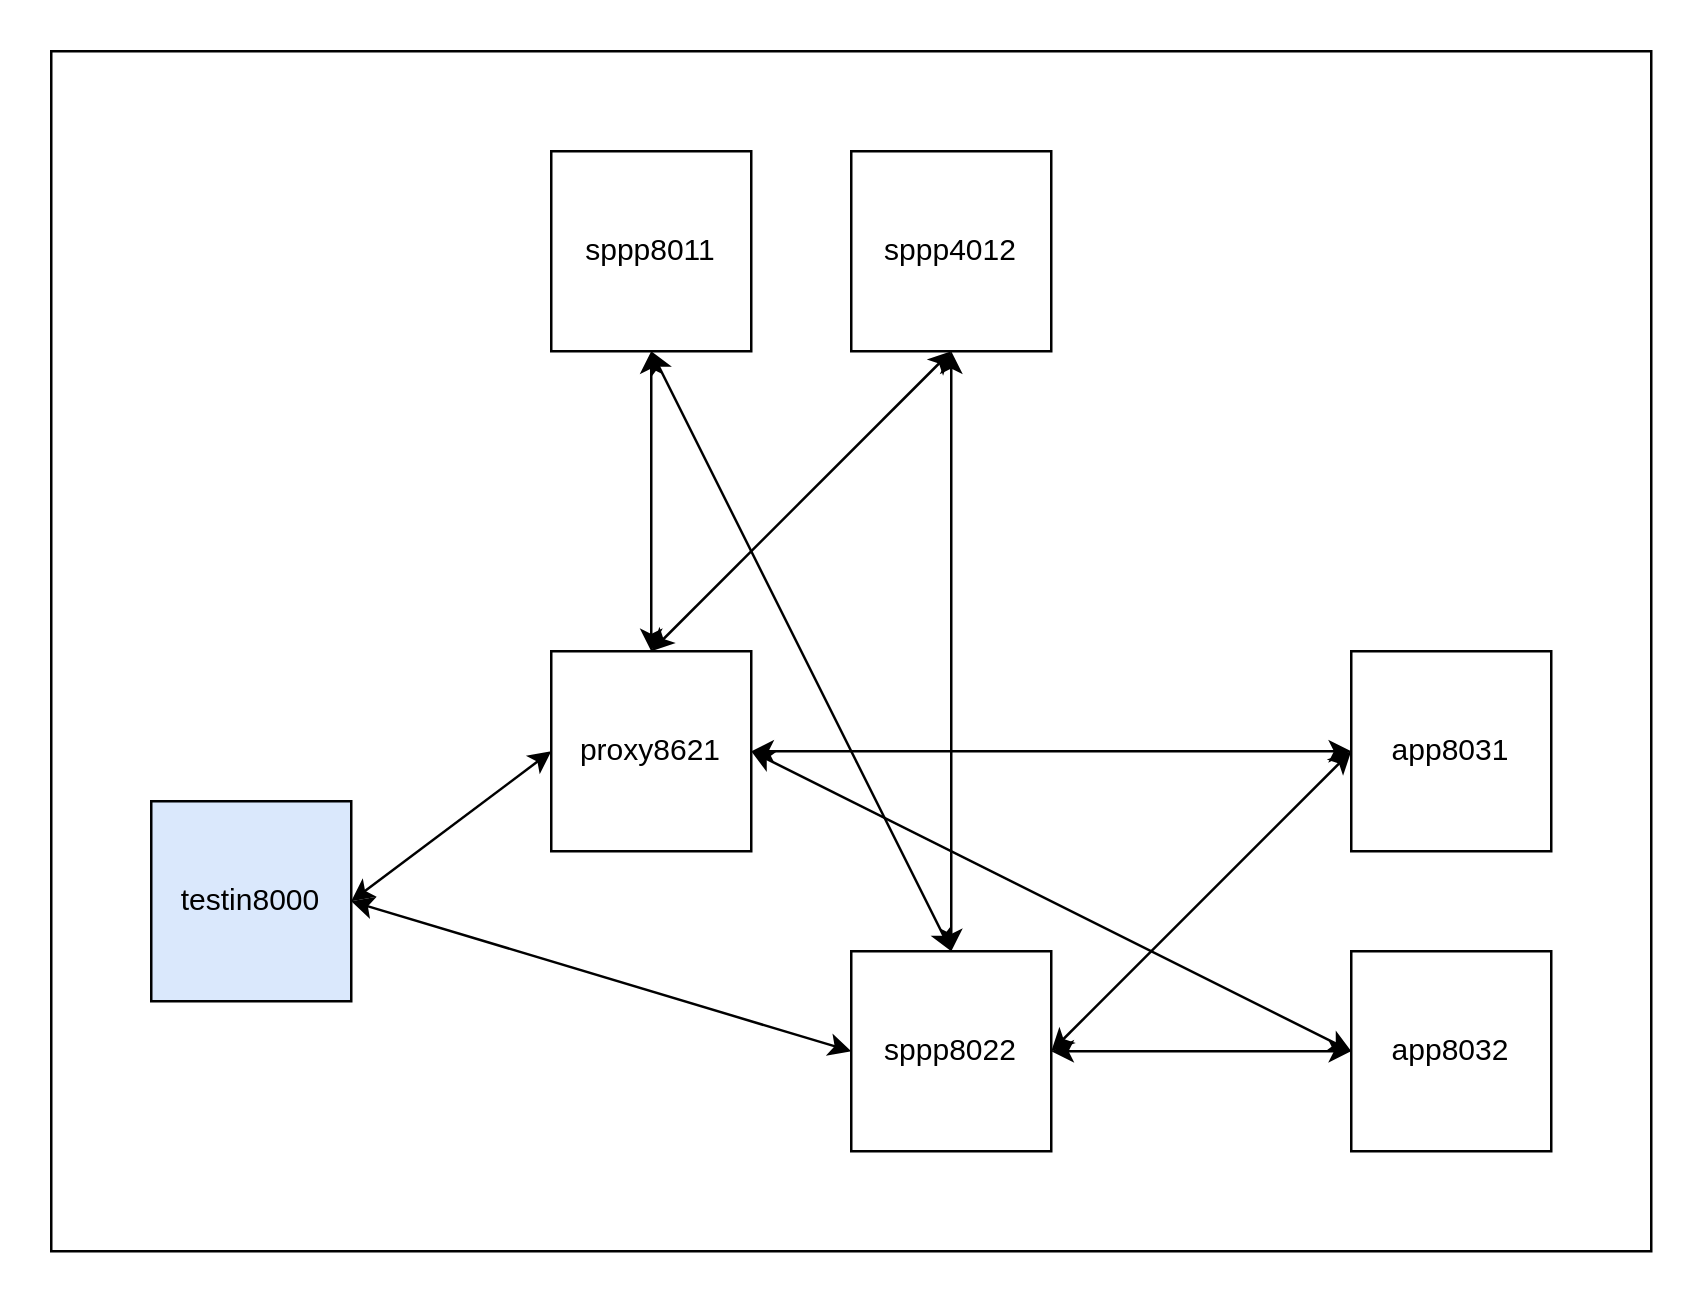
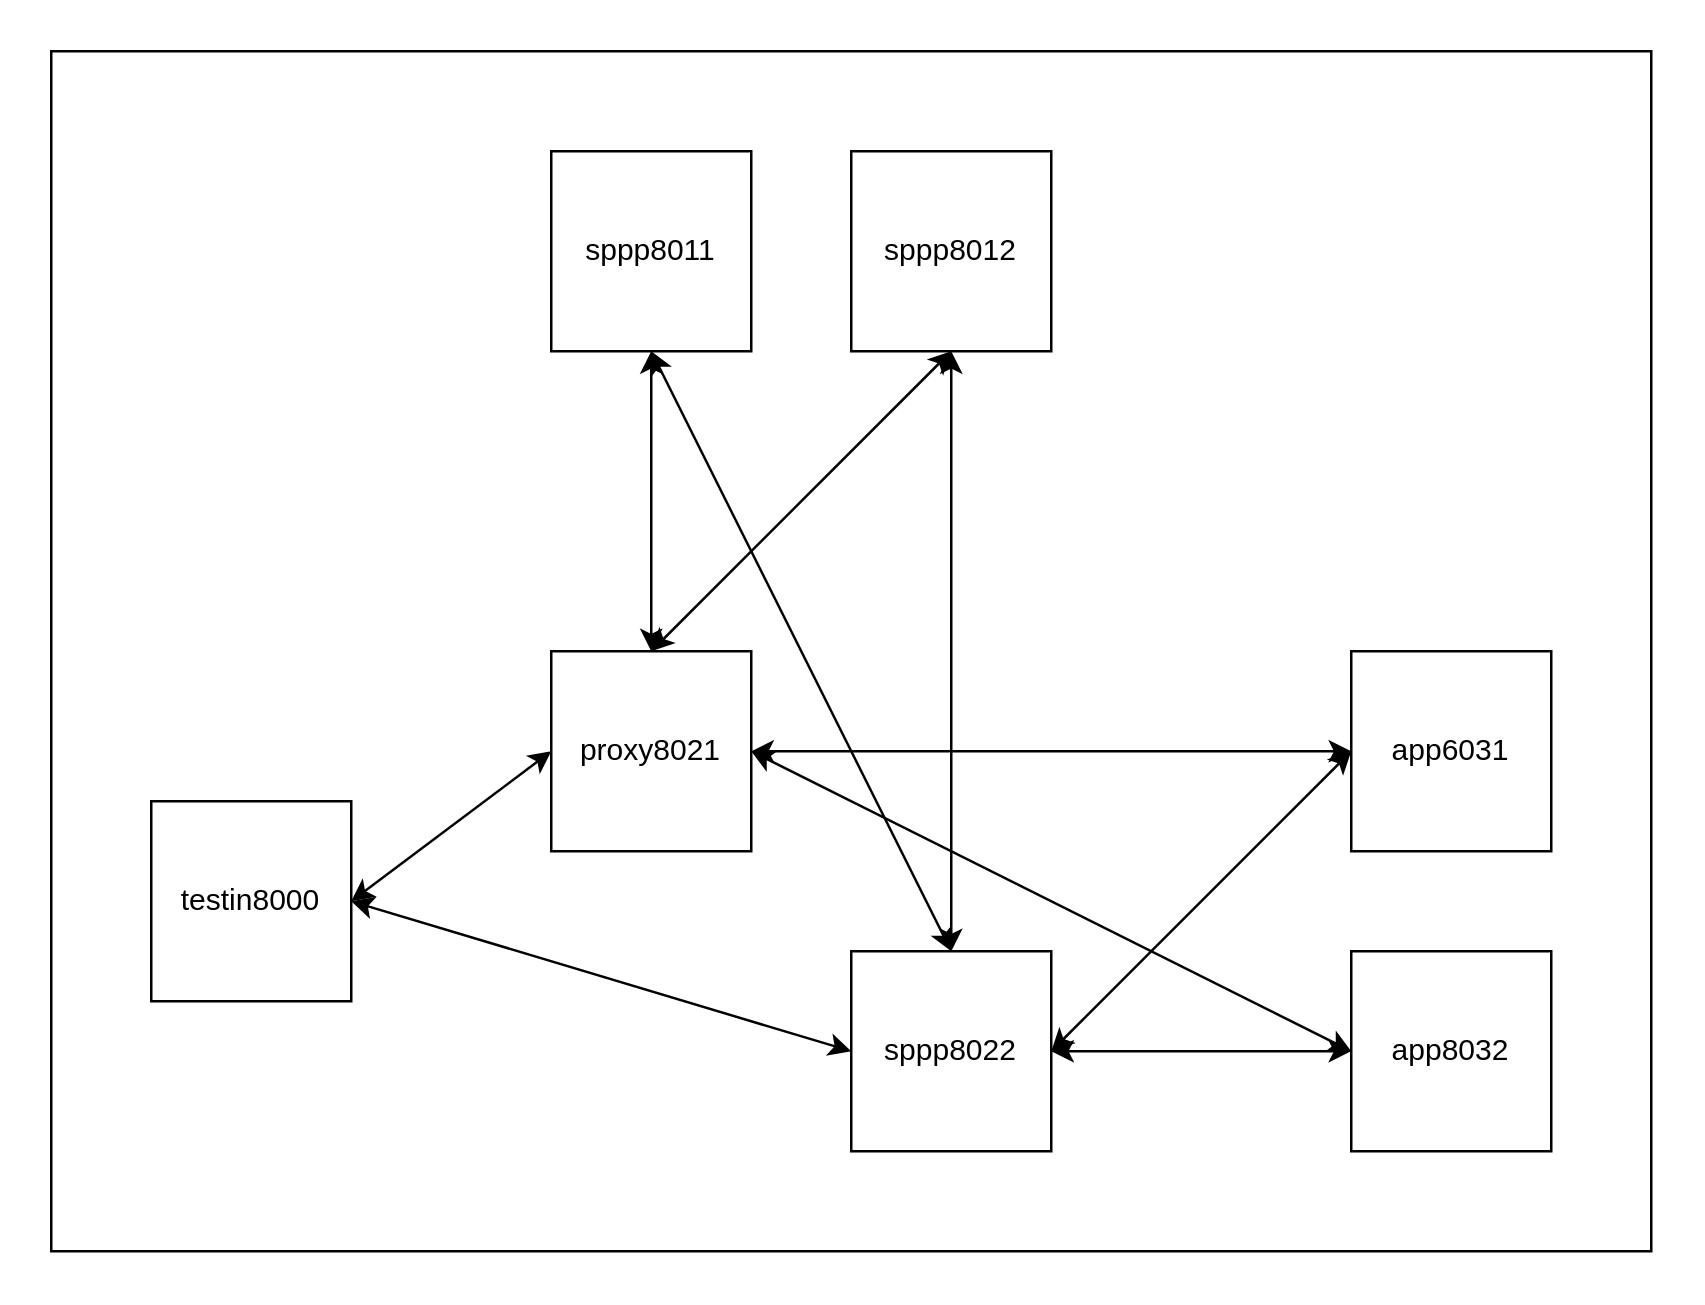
  <mxCell id="0" style=";html=1;" />
  <mxCell id="1" style=";html=1;" parent="0" />
  <mxCell id="2" value="" style="whiteSpace=wrap;html=1;" parent="1" vertex="1"><mxGeometry x="20" y="20" width="640" height="480" as="geometry" /></mxCell>
  <mxCell id="3" value="sppp8011" style="rounded=0;whiteSpace=wrap;html=1;" parent="1" vertex="1"><mxGeometry x="220" y="60" width="80" height="80" as="geometry" /></mxCell>
- <mxCell id="4" value="testin8000" style="rounded=0;whiteSpace=wrap;html=1;fillColor=#dae8fc;" parent="1" vertex="1"><mxGeometry x="60" y="320" width="80" height="80" as="geometry" /></mxCell>
- <mxCell id="5" value="app8031" style="rounded=0;whiteSpace=wrap;html=1;" parent="1" vertex="1"><mxGeometry x="540" y="260" width="80" height="80" as="geometry" /></mxCell>
- <mxCell id="6" value="proxy8621" style="rounded=0;whiteSpace=wrap;html=1;" parent="1" vertex="1"><mxGeometry x="220" y="260" width="80" height="80" as="geometry" /></mxCell>
- <mxCell id="7" value="sppp4012" style="rounded=0;whiteSpace=wrap;html=1;" parent="1" vertex="1"><mxGeometry x="340" y="60" width="80" height="80" as="geometry" /></mxCell>
+ <mxCell id="4" value="testin8000" style="rounded=0;whiteSpace=wrap;html=1;" parent="1" vertex="1"><mxGeometry x="60" y="320" width="80" height="80" as="geometry" /></mxCell>
+ <mxCell id="5" value="app6031" style="rounded=0;whiteSpace=wrap;html=1;" parent="1" vertex="1"><mxGeometry x="540" y="260" width="80" height="80" as="geometry" /></mxCell>
+ <mxCell id="6" value="proxy8021" style="rounded=0;whiteSpace=wrap;html=1;" parent="1" vertex="1"><mxGeometry x="220" y="260" width="80" height="80" as="geometry" /></mxCell>
+ <mxCell id="7" value="sppp8012" style="rounded=0;whiteSpace=wrap;html=1;" parent="1" vertex="1"><mxGeometry x="340" y="60" width="80" height="80" as="geometry" /></mxCell>
  <mxCell id="8" value="sppp8022" style="rounded=0;whiteSpace=wrap;html=1;" parent="1" vertex="1"><mxGeometry x="340" y="380" width="80" height="80" as="geometry" /></mxCell>
  <mxCell id="9" value="" style="endArrow=classic;startArrow=classic;html=1;exitX=1;exitY=0.5;exitDx=0;exitDy=0;entryX=0;entryY=0.5;entryDx=0;entryDy=0;" parent="1" source="4" target="6" edge="1"><mxGeometry width="50" height="50" relative="1" as="geometry"><mxPoint x="310" y="320" as="sourcePoint" /><mxPoint x="360" y="270" as="targetPoint" /></mxGeometry></mxCell>
  <mxCell id="10" value="" style="endArrow=classic;startArrow=classic;html=1;exitX=1;exitY=0.5;exitDx=0;exitDy=0;entryX=0;entryY=0.5;entryDx=0;entryDy=0;" parent="1" source="4" target="8" edge="1"><mxGeometry width="50" height="50" relative="1" as="geometry"><mxPoint x="150" y="220" as="sourcePoint" /><mxPoint x="230" y="190" as="targetPoint" /></mxGeometry></mxCell>
  <mxCell id="11" value="app8032" style="rounded=0;whiteSpace=wrap;html=1;" parent="1" vertex="1"><mxGeometry x="540" y="380" width="80" height="80" as="geometry" /></mxCell>
  <mxCell id="12" value="" style="endArrow=classic;startArrow=classic;html=1;entryX=0.5;entryY=1;entryDx=0;entryDy=0;exitX=0.5;exitY=0;exitDx=0;exitDy=0;" parent="1" source="8" target="3" edge="1"><mxGeometry width="50" height="50" relative="1" as="geometry"><mxPoint x="310" y="320" as="sourcePoint" /><mxPoint x="360" y="270" as="targetPoint" /></mxGeometry></mxCell>
  <mxCell id="13" value="" style="endArrow=classic;startArrow=classic;html=1;entryX=0.5;entryY=1;entryDx=0;entryDy=0;exitX=0.5;exitY=0;exitDx=0;exitDy=0;" parent="1" source="8" target="7" edge="1"><mxGeometry width="50" height="50" relative="1" as="geometry"><mxPoint x="390" y="270" as="sourcePoint" /><mxPoint x="350" y="110" as="targetPoint" /></mxGeometry></mxCell>
  <mxCell id="14" value="" style="endArrow=classic;startArrow=classic;html=1;entryX=0;entryY=0.5;entryDx=0;entryDy=0;exitX=1;exitY=0.5;exitDx=0;exitDy=0;" parent="1" source="8" target="5" edge="1"><mxGeometry width="50" height="50" relative="1" as="geometry"><mxPoint x="400" y="280" as="sourcePoint" /><mxPoint x="360" y="120" as="targetPoint" /></mxGeometry></mxCell>
  <mxCell id="15" value="" style="endArrow=classic;startArrow=classic;html=1;entryX=0;entryY=0.5;entryDx=0;entryDy=0;exitX=1;exitY=0.5;exitDx=0;exitDy=0;" parent="1" source="8" target="11" edge="1"><mxGeometry width="50" height="50" relative="1" as="geometry"><mxPoint x="410" y="290" as="sourcePoint" /><mxPoint x="370" y="130" as="targetPoint" /></mxGeometry></mxCell>
  <mxCell id="16" value="" style="endArrow=classic;startArrow=classic;html=1;entryX=0.5;entryY=1;entryDx=0;entryDy=0;exitX=0.5;exitY=0;exitDx=0;exitDy=0;" parent="1" source="6" target="3" edge="1"><mxGeometry width="50" height="50" relative="1" as="geometry"><mxPoint x="420" y="300" as="sourcePoint" /><mxPoint x="380" y="140" as="targetPoint" /></mxGeometry></mxCell>
  <mxCell id="17" value="" style="endArrow=classic;startArrow=classic;html=1;entryX=0.5;entryY=1;entryDx=0;entryDy=0;exitX=0.5;exitY=0;exitDx=0;exitDy=0;" parent="1" source="6" target="7" edge="1"><mxGeometry width="50" height="50" relative="1" as="geometry"><mxPoint x="430" y="310" as="sourcePoint" /><mxPoint x="390" y="150" as="targetPoint" /></mxGeometry></mxCell>
  <mxCell id="18" value="" style="endArrow=classic;startArrow=classic;html=1;entryX=1;entryY=0.5;entryDx=0;entryDy=0;exitX=0;exitY=0.5;exitDx=0;exitDy=0;" parent="1" source="5" target="6" edge="1"><mxGeometry width="50" height="50" relative="1" as="geometry"><mxPoint x="440" y="320" as="sourcePoint" /><mxPoint x="400" y="160" as="targetPoint" /></mxGeometry></mxCell>
  <mxCell id="19" value="" style="endArrow=classic;startArrow=classic;html=1;entryX=1;entryY=0.5;entryDx=0;entryDy=0;exitX=0;exitY=0.5;exitDx=0;exitDy=0;" parent="1" source="11" target="6" edge="1"><mxGeometry width="50" height="50" relative="1" as="geometry"><mxPoint x="450" y="330" as="sourcePoint" /><mxPoint x="410" y="170" as="targetPoint" /></mxGeometry></mxCell>
